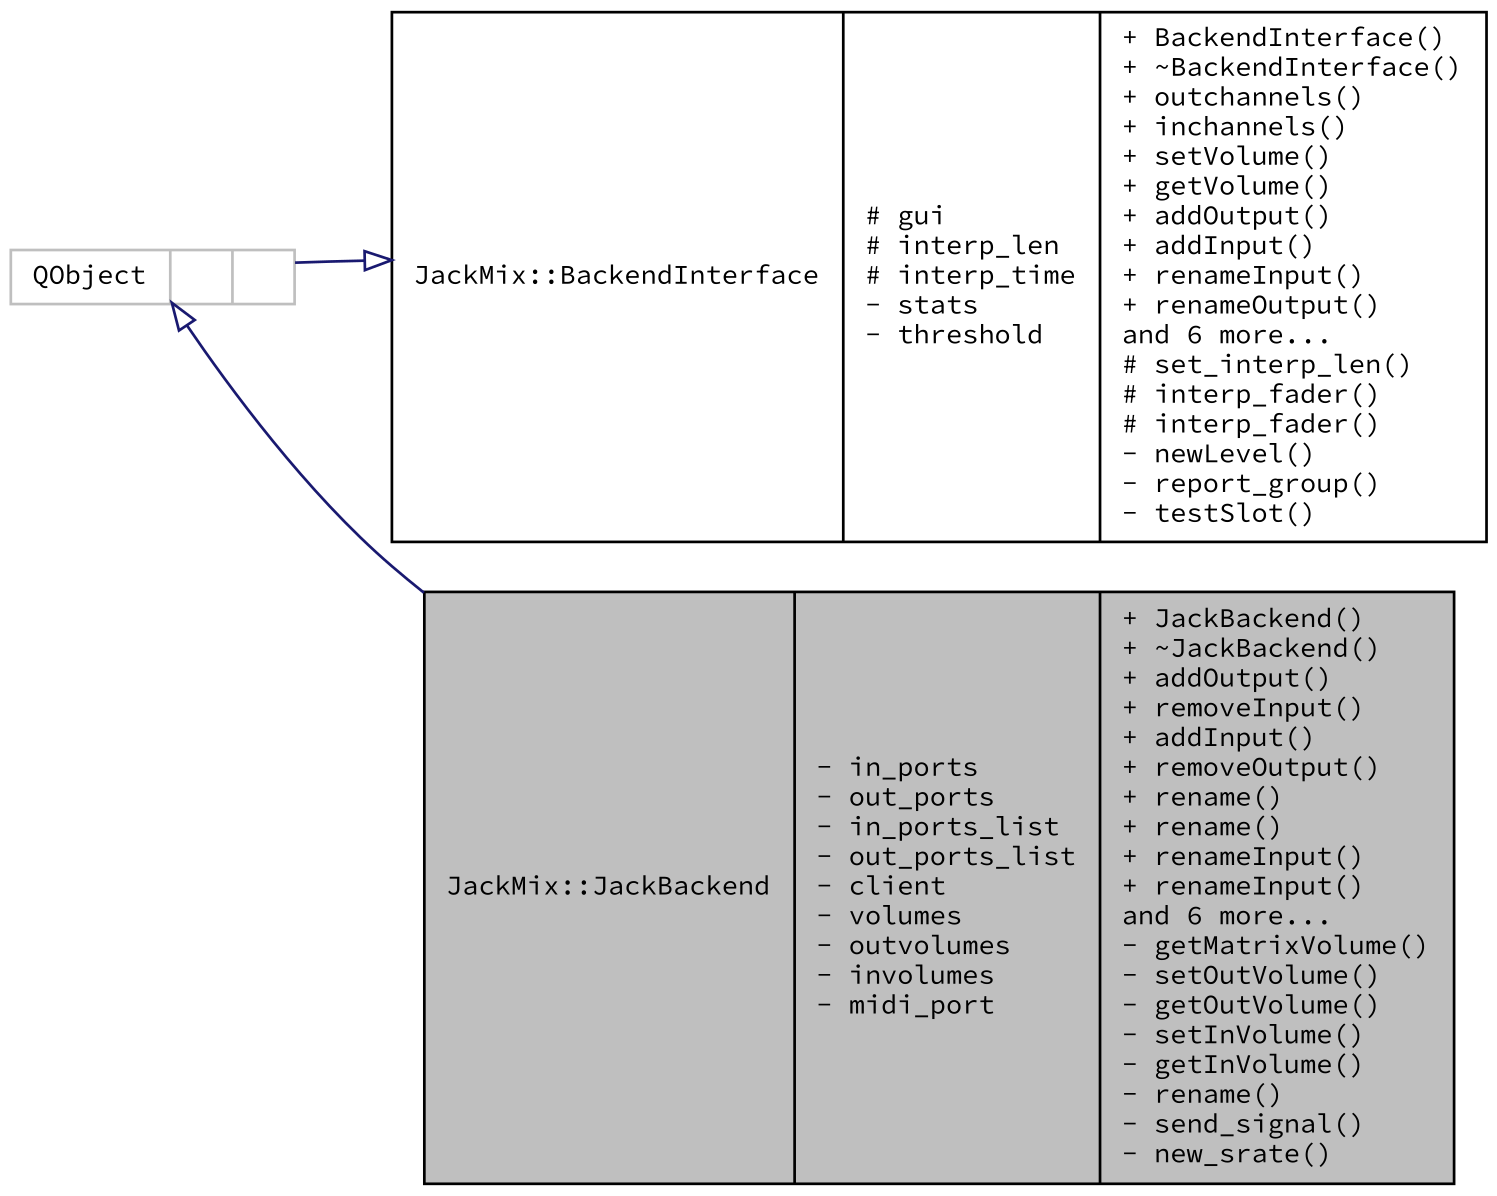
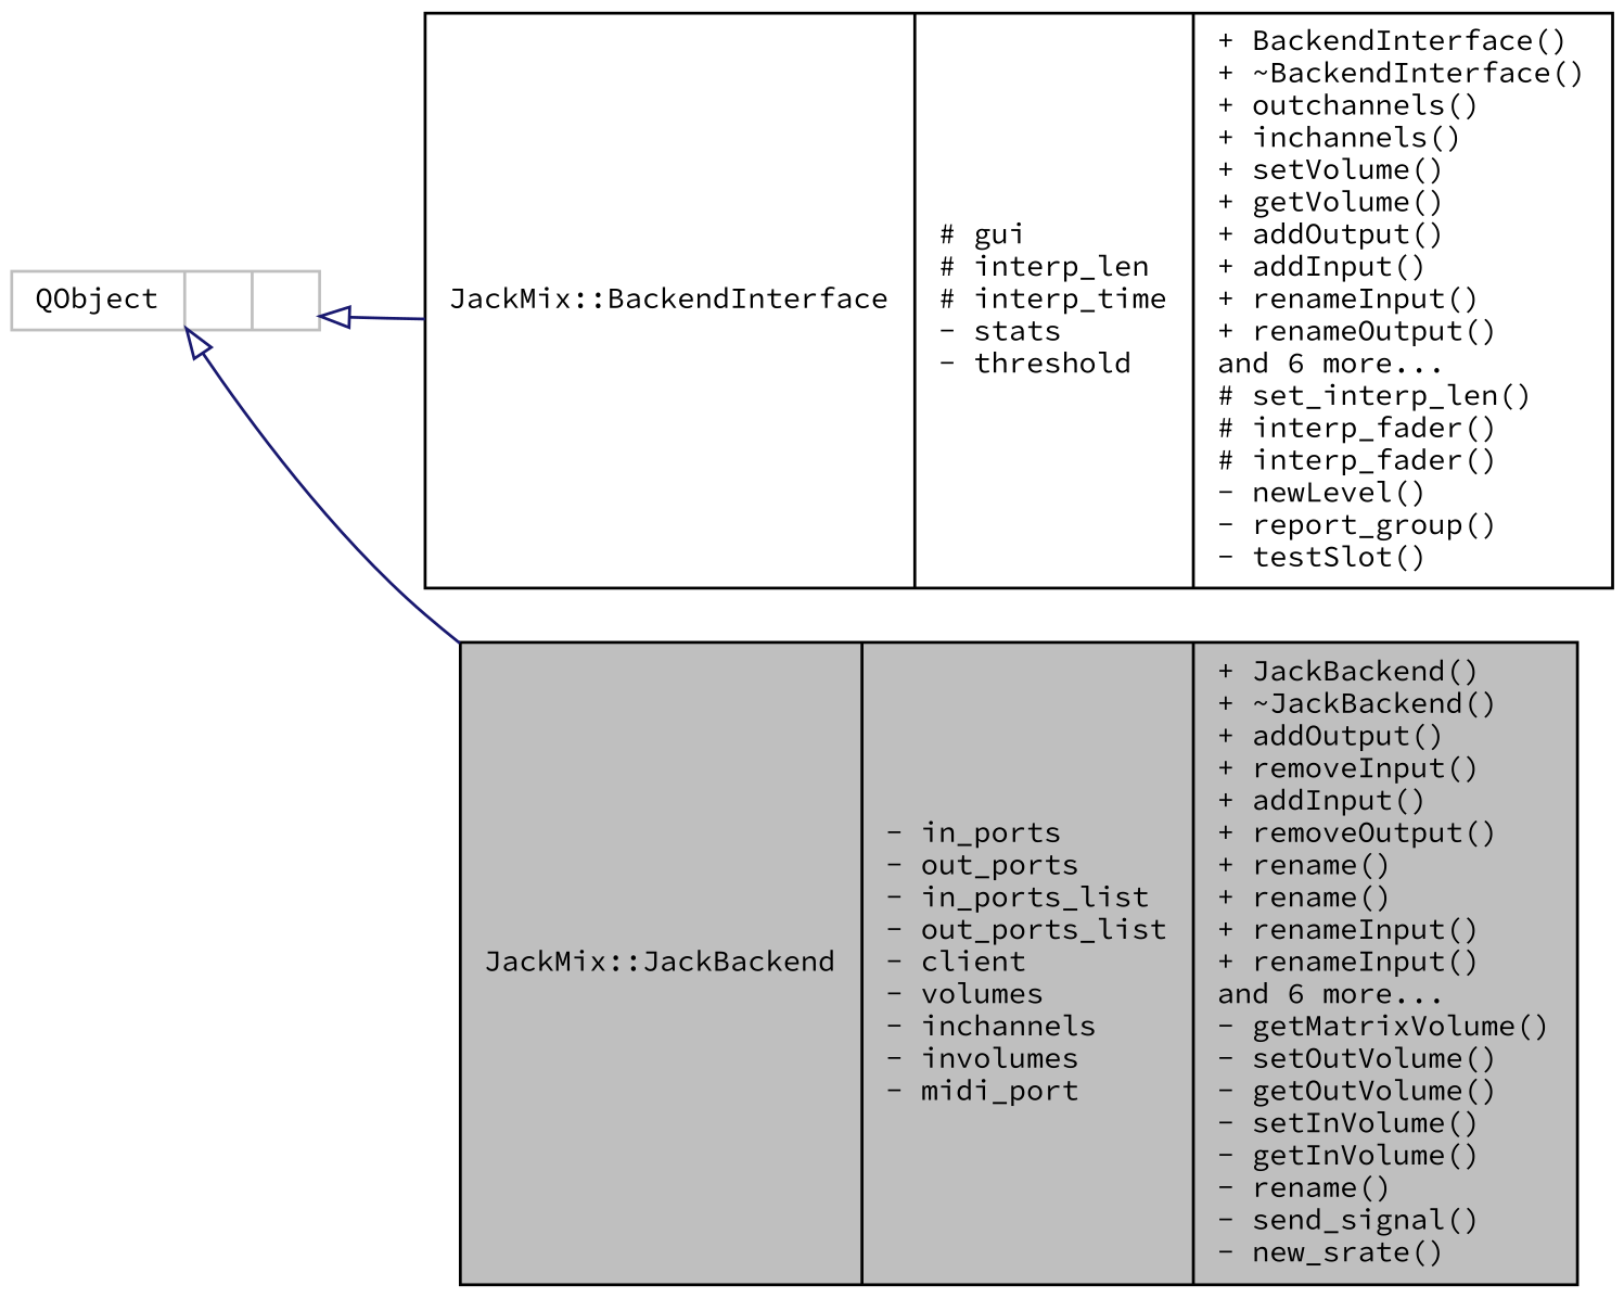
  digraph {
    fontname="Source Code Pro"
    rankdir=LR
    node [color=black fillcolor=white fontname="Source Code Pro" fontsize=10 shape=record style=filled]
    edge [arrowtail=onormal color=midnightblue dir=back fontname="Source Code Pro" fontsize=10 labelfontname=Helvetica labelfontsize=10 style=solid]
-   n1 [fillcolor=grey75 fontcolor=black height=0.2 label="{JackMix::JackBackend\n|- in_ports\l- out_ports\l- in_ports_list\l- out_ports_list\l- client\l- volumes\l- outvolumes\l- involumes\l- midi_port\l|+ JackBackend()\l+ ~JackBackend()\l+ addOutput()\l+ removeInput()\l+ addInput()\l+ removeOutput()\l+ rename()\l+ rename()\l+ renameInput()\l+ renameInput()\land 6 more...\l- getMatrixVolume()\l- setOutVolume()\l- getOutVolume()\l- setInVolume()\l- getInVolume()\l- rename()\l- send_signal()\l- new_srate()\l}" width=0.4]
+   n1 [fillcolor=grey75 fontcolor=black height=0.2 label="{JackMix::JackBackend\n|- in_ports\l- out_ports\l- in_ports_list\l- out_ports_list\l- client\l- volumes\l- inchannels\l- involumes\l- midi_port\l|+ JackBackend()\l+ ~JackBackend()\l+ addOutput()\l+ removeInput()\l+ addInput()\l+ removeOutput()\l+ rename()\l+ rename()\l+ renameInput()\l+ renameInput()\land 6 more...\l- getMatrixVolume()\l- setOutVolume()\l- getOutVolume()\l- setInVolume()\l- getInVolume()\l- rename()\l- send_signal()\l- new_srate()\l}" width=0.4]
    n2 [height=0.2 label="{JackMix::BackendInterface\n|# gui\l# interp_len\l# interp_time\l- stats\l- threshold\l|+ BackendInterface()\l+ ~BackendInterface()\l+ outchannels()\l+ inchannels()\l+ setVolume()\l+ getVolume()\l+ addOutput()\l+ addInput()\l+ renameInput()\l+ renameOutput()\land 6 more...\l# set_interp_len()\l# interp_fader()\l# interp_fader()\l- newLevel()\l- report_group()\l- testSlot()\l}" width=0.4]
    n3 [color=grey75 height=0.2 label="{QObject\n||}" width=0.4]
    n3 -> n1
-   n2 -> n3
+   n3 -> n2
  }
